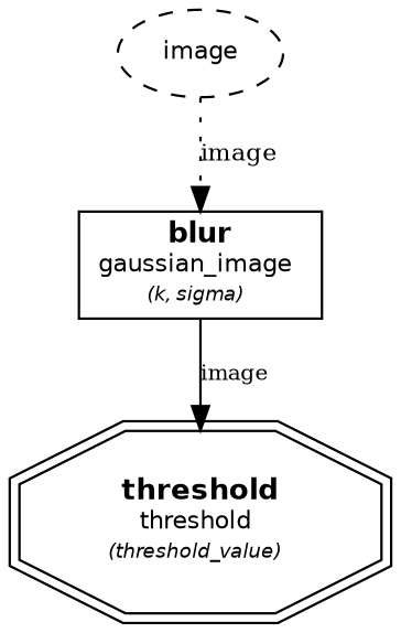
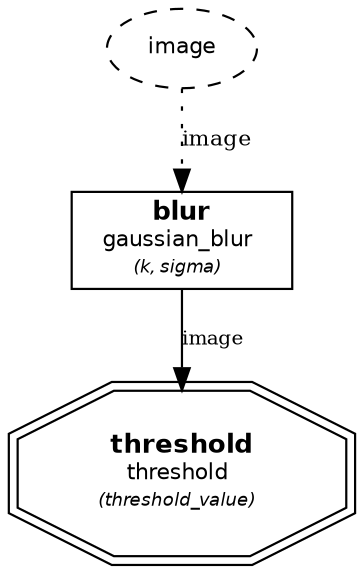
  digraph {
    rankdir=TB
    node [fontname=Helvetica fontsize=12]
    edge [color=black]
    n1 [label=< <FONT POINT-SIZE="10">image</FONT> > shape=ellipse style=dashed]
-   n2 [label=< <B>blur</B> <BR/><FONT POINT-SIZE="10">gaussian_image</FONT> <BR/><FONT POINT-SIZE="8"><I>(k, sigma)</I></FONT> > shape=box]
+   n2 [label=< <B>blur</B> <BR/><FONT POINT-SIZE="10">gaussian_blur</FONT> <BR/><FONT POINT-SIZE="8"><I>(k, sigma)</I></FONT> > shape=box]
    n3 [label=< <B>threshold</B> <BR/><FONT POINT-SIZE="10">threshold</FONT> <BR/><FONT POINT-SIZE="8"><I>(threshold_value)</I></FONT> > shape=doubleoctagon]
    subgraph sub_1 {
      rank=source
      n1
    }
    n1 -> n2 [fontsize=10 label=image style=dotted]
    n2 -> n3 [fontsize=9 label=image style=solid]
  }
